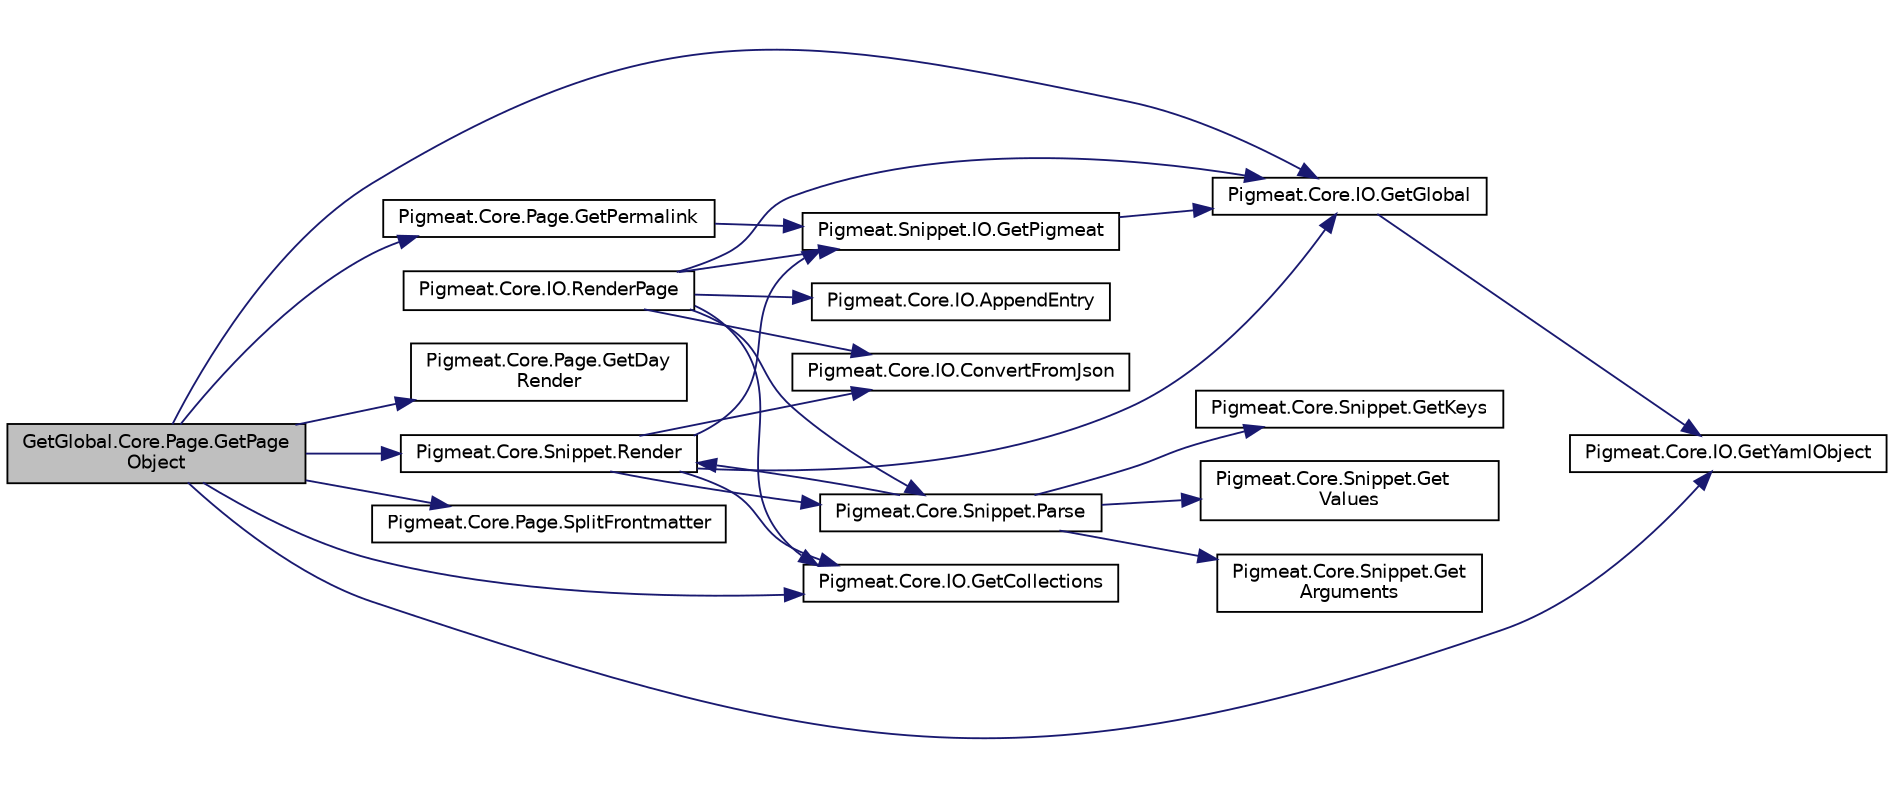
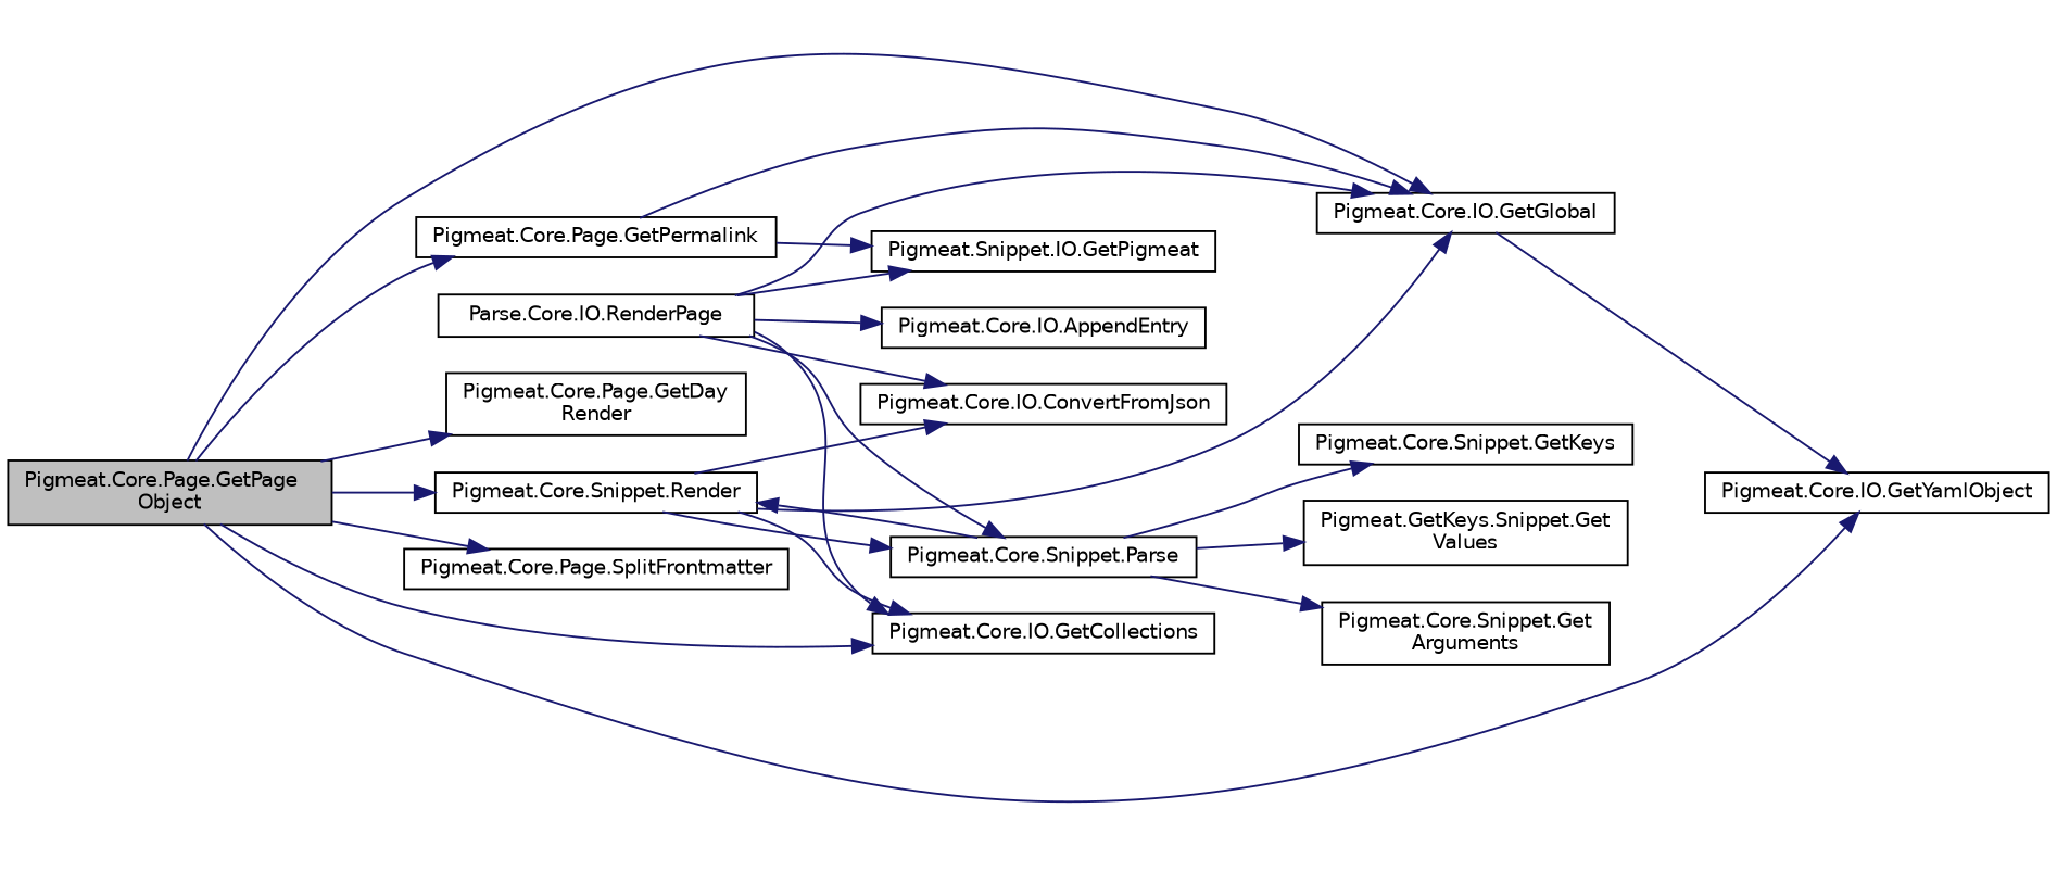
  digraph {
    rankdir=LR
    node [color=black fillcolor=white fontname=Helvetica fontsize=10 shape=record style=filled]
    edge [color=midnightblue fontname=Helvetica fontsize=10 labelfontname=Helvetica labelfontsize=10 style=solid]
-   n1 [fillcolor=grey75 fontcolor=black height=0.2 label="GetGlobal.Core.Page.GetPage\lObject" width=0.4]
+   n1 [fillcolor=grey75 fontcolor=black height=0.2 label="Pigmeat.Core.Page.GetPage\lObject" width=0.4]
    n2 [height=0.2 label="Pigmeat.Core.IO.GetCollections" width=0.4]
    n3 [height=0.2 label="Pigmeat.Core.Page.GetDay\lRender" width=0.4]
    n4 [height=0.2 label="Pigmeat.Core.IO.GetGlobal" width=0.4]
    n5 [height=0.2 label="Pigmeat.Core.IO.GetYamlObject" width=0.4]
    n6 [height=0.2 label="Pigmeat.Core.Page.GetPermalink" width=0.4]
    n7 [height=0.2 label="Pigmeat.Core.Page.SplitFrontmatter" width=0.4]
    n8 [height=0.2 label="Pigmeat.Core.Snippet.Render" width=0.4]
    n9 [height=0.2 label="Pigmeat.Snippet.IO.GetPigmeat" width=0.4]
-   n10 [height=0.2 label="Pigmeat.Core.IO.RenderPage" width=0.4]
+   n10 [height=0.2 label="Parse.Core.IO.RenderPage" width=0.4]
    n11 [height=0.2 label="Pigmeat.Core.IO.AppendEntry" width=0.4]
    n12 [height=0.2 label="Pigmeat.Core.IO.ConvertFromJson" width=0.4]
    n13 [height=0.2 label="Pigmeat.Core.Snippet.Parse" width=0.4]
    n14 [height=0.2 label="Pigmeat.Core.Snippet.Get\lArguments" width=0.4]
    n15 [height=0.2 label="Pigmeat.Core.Snippet.GetKeys" width=0.4]
-   n16 [height=0.2 label="Pigmeat.Core.Snippet.Get\lValues" width=0.4]
+   n16 [height=0.2 label="Pigmeat.GetKeys.Snippet.Get\lValues" width=0.4]
    n1 -> n2
    n1 -> n3
    n1 -> n4
    n1 -> n5
    n1 -> n6
    n1 -> n7
    n1 -> n8
    n4 -> n5
-   n9 -> n4
+   n6 -> n4
    n6 -> n9
    n8 -> n2
    n8 -> n4
-   n8 -> n9
    n8 -> n12
    n8 -> n13
    n10 -> n2
    n10 -> n4
    n10 -> n9
    n10 -> n11
    n10 -> n12
    n10 -> n13
    n13 -> n8
    n13 -> n14
    n13 -> n15
    n13 -> n16
  }
